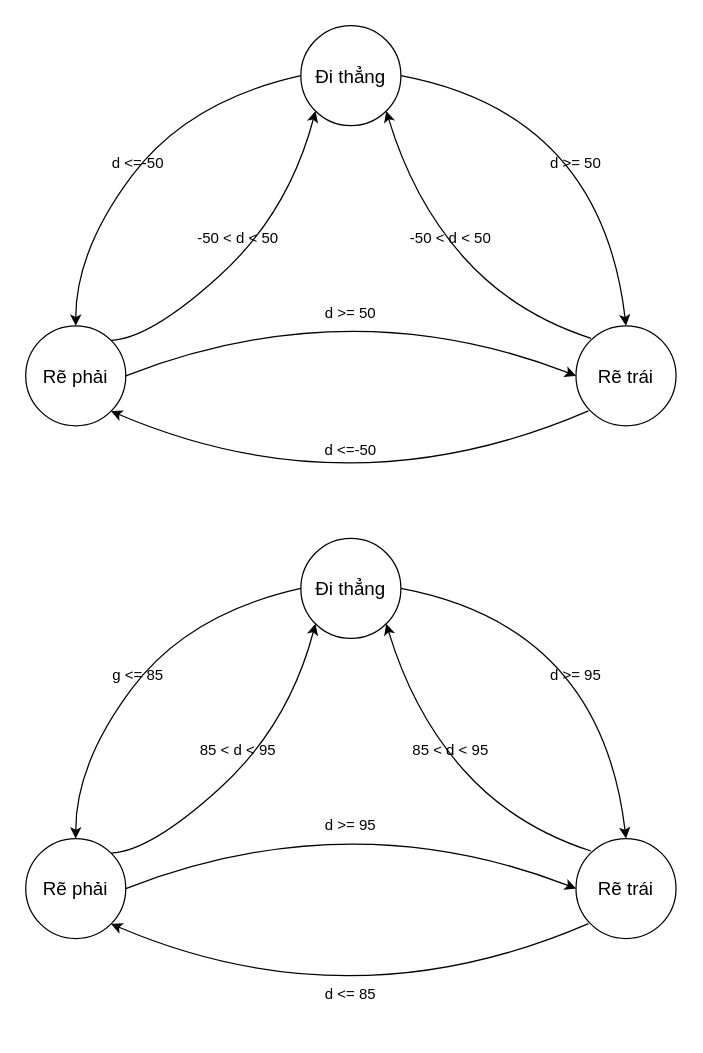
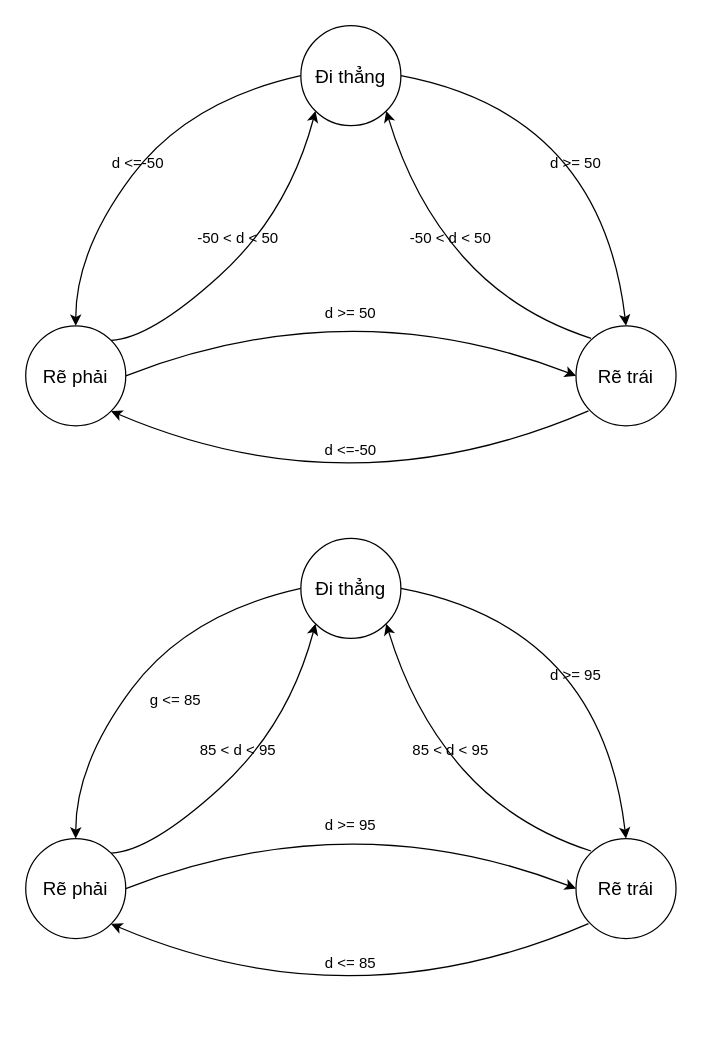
  <mxCell id="0" />
  <mxCell id="1" parent="0" />
  <mxCell id="2" value="" style="curved=1;endArrow=none;html=1;entryX=0;entryY=0.5;entryDx=0;entryDy=0;exitX=0.5;exitY=0;exitDx=0;exitDy=0;startArrow=classic;startFill=1;endFill=0;" edge="1" parent="1" source="6" target="7"><mxGeometry width="50" height="50" relative="1" as="geometry"><mxPoint x="90" y="270" as="sourcePoint" /><mxPoint x="230" y="150" as="targetPoint" /><Array as="points"><mxPoint x="60" y="200" /><mxPoint x="150" y="80" /></Array></mxGeometry></mxCell>
  <mxCell id="3" value="" style="curved=1;endArrow=classic;html=1;exitX=1;exitY=0;exitDx=0;exitDy=0;entryX=0;entryY=1;entryDx=0;entryDy=0;" edge="1" parent="1" source="6" target="7"><mxGeometry width="50" height="50" relative="1" as="geometry"><mxPoint x="100" y="290" as="sourcePoint" /><mxPoint x="260" y="170" as="targetPoint" /><Array as="points"><mxPoint x="120" y="270" /><mxPoint x="230" y="170" /></Array></mxGeometry></mxCell>
  <mxCell id="4" value="" style="curved=1;endArrow=none;html=1;exitX=1;exitY=1;exitDx=0;exitDy=0;startArrow=classic;startFill=1;endFill=0;" edge="1" parent="1" source="6"><mxGeometry width="50" height="50" relative="1" as="geometry"><mxPoint x="80" y="330" as="sourcePoint" /><mxPoint x="470" y="328" as="targetPoint" /><Array as="points"><mxPoint x="280" y="410" /></Array></mxGeometry></mxCell>
  <mxCell id="5" value="" style="curved=1;endArrow=none;html=1;entryX=1;entryY=0.5;entryDx=0;entryDy=0;exitX=0.5;exitY=0;exitDx=0;exitDy=0;startArrow=classic;startFill=1;endFill=0;" edge="1" parent="1" source="8" target="7"><mxGeometry width="50" height="50" relative="1" as="geometry"><mxPoint x="480" y="260" as="sourcePoint" /><mxPoint x="340" y="140" as="targetPoint" /><Array as="points"><mxPoint x="480" y="90" /></Array></mxGeometry></mxCell>
  <mxCell id="6" value="&lt;font style=&quot;font-size: 15px&quot;&gt;Rẽ phải&lt;/font&gt;" style="ellipse;whiteSpace=wrap;html=1;aspect=fixed;" vertex="1" parent="1"><mxGeometry x="20" y="260" width="80" height="80" as="geometry" /></mxCell>
  <mxCell id="7" value="&lt;span style=&quot;font-size: 15px&quot;&gt;Đi thẳng&lt;/span&gt;" style="ellipse;whiteSpace=wrap;html=1;aspect=fixed;" vertex="1" parent="1"><mxGeometry x="240" y="20" width="80" height="80" as="geometry" /></mxCell>
  <mxCell id="8" value="&lt;font style=&quot;font-size: 15px&quot;&gt;Rẽ trái&lt;/font&gt;" style="ellipse;whiteSpace=wrap;html=1;aspect=fixed;" vertex="1" parent="1"><mxGeometry x="460" y="260" width="80" height="80" as="geometry" /></mxCell>
  <mxCell id="9" value="" style="curved=1;endArrow=classic;html=1;entryX=1;entryY=1;entryDx=0;entryDy=0;" edge="1" parent="1" target="7"><mxGeometry width="50" height="50" relative="1" as="geometry"><mxPoint x="472" y="270" as="sourcePoint" /><mxPoint x="313.436" y="90.004" as="targetPoint" /><Array as="points"><mxPoint x="410" y="250" /><mxPoint x="330" y="160" /></Array></mxGeometry></mxCell>
  <mxCell id="10" value="" style="curved=1;endArrow=classic;html=1;entryX=0;entryY=0.5;entryDx=0;entryDy=0;exitX=0.5;exitY=1;exitDx=0;exitDy=0;" edge="1" parent="1" target="8"><mxGeometry width="50" height="50" relative="1" as="geometry"><mxPoint x="100" y="300" as="sourcePoint" /><mxPoint x="500" y="300" as="targetPoint" /><Array as="points"><mxPoint x="280" y="230" /></Array></mxGeometry></mxCell>
  <mxCell id="11" value="d &amp;lt;=-50" style="text;html=1;strokeColor=none;fillColor=none;align=center;verticalAlign=middle;whiteSpace=wrap;rounded=0;" vertex="1" parent="1"><mxGeometry x="50" y="120" width="120" height="20" as="geometry" /></mxCell>
  <mxCell id="12" value="d &amp;gt;= 50" style="text;html=1;strokeColor=none;fillColor=none;align=center;verticalAlign=middle;whiteSpace=wrap;rounded=0;" vertex="1" parent="1"><mxGeometry x="240" y="240" width="80" height="20" as="geometry" /></mxCell>
  <mxCell id="13" value="-50 &amp;lt; d &amp;lt; 50" style="text;html=1;strokeColor=none;fillColor=none;align=center;verticalAlign=middle;whiteSpace=wrap;rounded=0;" vertex="1" parent="1"><mxGeometry x="130" y="180" width="120" height="20" as="geometry" /></mxCell>
  <mxCell id="14" value="d &amp;gt;= 50" style="text;html=1;strokeColor=none;fillColor=none;align=center;verticalAlign=middle;whiteSpace=wrap;rounded=0;" vertex="1" parent="1"><mxGeometry x="420" y="120" width="80" height="20" as="geometry" /></mxCell>
  <mxCell id="15" value="-50 &amp;lt; d &amp;lt; 50" style="text;html=1;strokeColor=none;fillColor=none;align=center;verticalAlign=middle;whiteSpace=wrap;rounded=0;" vertex="1" parent="1"><mxGeometry x="300" y="180" width="120" height="20" as="geometry" /></mxCell>
  <mxCell id="16" value="d &amp;lt;=-50" style="text;html=1;strokeColor=none;fillColor=none;align=center;verticalAlign=middle;whiteSpace=wrap;rounded=0;" vertex="1" parent="1"><mxGeometry x="220" y="350" width="120" height="20" as="geometry" /></mxCell>
  <mxCell id="17" value="" style="curved=1;endArrow=none;html=1;entryX=0;entryY=0.5;entryDx=0;entryDy=0;exitX=0.5;exitY=0;exitDx=0;exitDy=0;startArrow=classic;startFill=1;endFill=0;" edge="1" parent="1" source="21" target="22"><mxGeometry width="50" height="50" relative="1" as="geometry"><mxPoint x="90" y="680" as="sourcePoint" /><mxPoint x="230" y="560" as="targetPoint" /><Array as="points"><mxPoint x="60" y="610" /><mxPoint x="150" y="490" /></Array></mxGeometry></mxCell>
  <mxCell id="18" value="" style="curved=1;endArrow=classic;html=1;exitX=1;exitY=0;exitDx=0;exitDy=0;entryX=0;entryY=1;entryDx=0;entryDy=0;" edge="1" parent="1" source="21" target="22"><mxGeometry width="50" height="50" relative="1" as="geometry"><mxPoint x="100" y="700" as="sourcePoint" /><mxPoint x="260" y="580" as="targetPoint" /><Array as="points"><mxPoint x="120" y="680" /><mxPoint x="230" y="580" /></Array></mxGeometry></mxCell>
  <mxCell id="19" value="" style="curved=1;endArrow=none;html=1;exitX=1;exitY=1;exitDx=0;exitDy=0;startArrow=classic;startFill=1;endFill=0;" edge="1" parent="1" source="21"><mxGeometry width="50" height="50" relative="1" as="geometry"><mxPoint x="80" y="740" as="sourcePoint" /><mxPoint x="470" y="738" as="targetPoint" /><Array as="points"><mxPoint x="280" y="820" /></Array></mxGeometry></mxCell>
  <mxCell id="20" value="" style="curved=1;endArrow=none;html=1;entryX=1;entryY=0.5;entryDx=0;entryDy=0;exitX=0.5;exitY=0;exitDx=0;exitDy=0;startArrow=classic;startFill=1;endFill=0;" edge="1" parent="1" source="23" target="22"><mxGeometry width="50" height="50" relative="1" as="geometry"><mxPoint x="480" y="670" as="sourcePoint" /><mxPoint x="340" y="550" as="targetPoint" /><Array as="points"><mxPoint x="480" y="500" /></Array></mxGeometry></mxCell>
  <mxCell id="21" value="&lt;font style=&quot;font-size: 15px&quot;&gt;Rẽ phải&lt;/font&gt;" style="ellipse;whiteSpace=wrap;html=1;aspect=fixed;" vertex="1" parent="1"><mxGeometry x="20" y="670" width="80" height="80" as="geometry" /></mxCell>
  <mxCell id="22" value="&lt;span style=&quot;font-size: 15px&quot;&gt;Đi thẳng&lt;/span&gt;" style="ellipse;whiteSpace=wrap;html=1;aspect=fixed;" vertex="1" parent="1"><mxGeometry x="240" y="430" width="80" height="80" as="geometry" /></mxCell>
  <mxCell id="23" value="&lt;font style=&quot;font-size: 15px&quot;&gt;Rẽ trái&lt;/font&gt;" style="ellipse;whiteSpace=wrap;html=1;aspect=fixed;" vertex="1" parent="1"><mxGeometry x="460" y="670" width="80" height="80" as="geometry" /></mxCell>
  <mxCell id="24" value="" style="curved=1;endArrow=classic;html=1;entryX=1;entryY=1;entryDx=0;entryDy=0;" edge="1" parent="1" target="22"><mxGeometry width="50" height="50" relative="1" as="geometry"><mxPoint x="472" y="680" as="sourcePoint" /><mxPoint x="313.436" y="500.004" as="targetPoint" /><Array as="points"><mxPoint x="410" y="660" /><mxPoint x="330" y="570" /></Array></mxGeometry></mxCell>
  <mxCell id="25" value="" style="curved=1;endArrow=classic;html=1;entryX=0;entryY=0.5;entryDx=0;entryDy=0;exitX=0.5;exitY=1;exitDx=0;exitDy=0;" edge="1" parent="1" target="23"><mxGeometry width="50" height="50" relative="1" as="geometry"><mxPoint x="100" y="710" as="sourcePoint" /><mxPoint x="500" y="710" as="targetPoint" /><Array as="points"><mxPoint x="280" y="640" /></Array></mxGeometry></mxCell>
- <mxCell id="26" value="g &amp;lt;= 85" style="text;html=1;strokeColor=none;fillColor=none;align=center;verticalAlign=middle;whiteSpace=wrap;rounded=0;" vertex="1" parent="1"><mxGeometry x="50" y="530" width="120" height="20" as="geometry" /></mxCell>
+ <mxCell id="26" value="g &amp;lt;= 85" style="text;html=1;strokeColor=none;fillColor=none;align=center;verticalAlign=middle;whiteSpace=wrap;rounded=0;" vertex="1" parent="1"><mxGeometry x="80" y="550" width="120" height="20" as="geometry" /></mxCell>
  <mxCell id="27" value="d &amp;gt;= 95" style="text;html=1;strokeColor=none;fillColor=none;align=center;verticalAlign=middle;whiteSpace=wrap;rounded=0;" vertex="1" parent="1"><mxGeometry x="240" y="650" width="80" height="20" as="geometry" /></mxCell>
  <mxCell id="28" value="85 &amp;lt; d &amp;lt; 95" style="text;html=1;strokeColor=none;fillColor=none;align=center;verticalAlign=middle;whiteSpace=wrap;rounded=0;" vertex="1" parent="1"><mxGeometry x="130" y="590" width="120" height="20" as="geometry" /></mxCell>
  <mxCell id="29" value="d &amp;gt;= 95" style="text;html=1;strokeColor=none;fillColor=none;align=center;verticalAlign=middle;whiteSpace=wrap;rounded=0;" vertex="1" parent="1"><mxGeometry x="420" y="530" width="80" height="20" as="geometry" /></mxCell>
  <mxCell id="30" value="85 &amp;lt; d &amp;lt; 95" style="text;html=1;strokeColor=none;fillColor=none;align=center;verticalAlign=middle;whiteSpace=wrap;rounded=0;" vertex="1" parent="1"><mxGeometry x="300" y="590" width="120" height="20" as="geometry" /></mxCell>
- <mxCell id="31" value="d &amp;lt;= 85" style="text;html=1;strokeColor=none;fillColor=none;align=center;verticalAlign=middle;whiteSpace=wrap;rounded=0;" vertex="1" parent="1"><mxGeometry x="220" y="785" width="120" height="20" as="geometry" /></mxCell>
+ <mxCell id="31" value="d &amp;lt;= 85" style="text;html=1;strokeColor=none;fillColor=none;align=center;verticalAlign=middle;whiteSpace=wrap;rounded=0;" vertex="1" parent="1"><mxGeometry x="220" y="760" width="120" height="20" as="geometry" /></mxCell>
